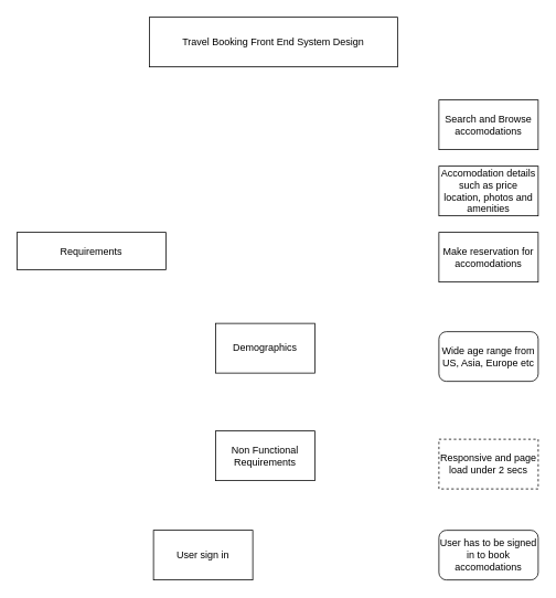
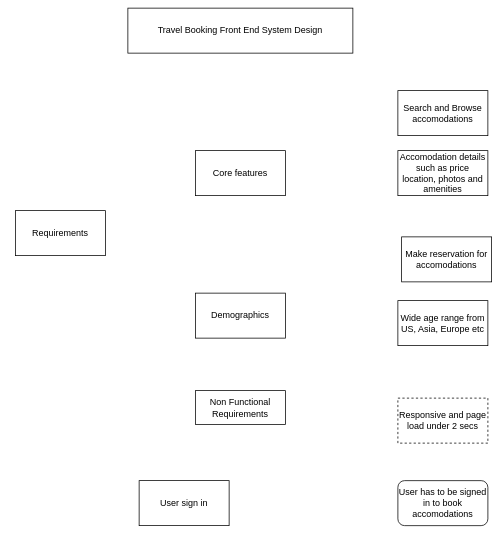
  <mxCell id="0" />
  <mxCell id="1" parent="0" />
- <mxCell id="2" value="Travel Booking Front End System Design" style="rounded=0;whiteSpace=wrap;html=1;" vertex="1" parent="1"><mxGeometry x="180" y="20" width="300" height="60" as="geometry" /></mxCell>
- <mxCell id="3" value="Requirements" style="rounded=0;whiteSpace=wrap;html=1;" vertex="1" parent="1"><mxGeometry x="20" y="280" width="180" height="45" as="geometry" /></mxCell>
+ <mxCell id="2" value="Travel Booking Front End System Design" style="rounded=0;whiteSpace=wrap;html=1;" vertex="1" parent="1"><mxGeometry x="170" y="10" width="300" height="60" as="geometry" /></mxCell>
+ <mxCell id="3" value="Requirements" style="rounded=0;whiteSpace=wrap;html=1;" vertex="1" parent="1"><mxGeometry x="20" y="280" width="120" height="60" as="geometry" /></mxCell>
+ <mxCell id="4" value="Core features" style="rounded=0;whiteSpace=wrap;html=1;" vertex="1" parent="1"><mxGeometry x="260" y="200" width="120" height="60" as="geometry" /></mxCell>
  <mxCell id="5" value="Search and Browse accomodations" style="rounded=0;whiteSpace=wrap;html=1;" vertex="1" parent="1"><mxGeometry x="530" y="120" width="120" height="60" as="geometry" /></mxCell>
  <mxCell id="6" value="Accomodation details such as price location, photos and amenities" style="rounded=0;whiteSpace=wrap;html=1;" vertex="1" parent="1"><mxGeometry x="530" y="200" width="120" height="60" as="geometry" /></mxCell>
- <mxCell id="7" value="Make reservation for accomodations" style="rounded=0;whiteSpace=wrap;html=1;" vertex="1" parent="1"><mxGeometry x="530" y="280" width="120" height="60" as="geometry" /></mxCell>
+ <mxCell id="7" value="Make reservation for accomodations" style="rounded=0;whiteSpace=wrap;html=1;" vertex="1" parent="1"><mxGeometry x="535" y="315" width="120" height="60" as="geometry" /></mxCell>
  <mxCell id="8" value="Demographics" style="rounded=0;whiteSpace=wrap;html=1;" vertex="1" parent="1"><mxGeometry x="260" y="390" width="120" height="60" as="geometry" /></mxCell>
- <mxCell id="9" value="Wide age range from US, Asia, Europe etc" style="whiteSpace=wrap;html=1;rounded=1;" vertex="1" parent="1"><mxGeometry x="530" y="400" width="120" height="60" as="geometry" /></mxCell>
- <mxCell id="10" value="Non Functional Requirements" style="rounded=0;whiteSpace=wrap;html=1;" vertex="1" parent="1"><mxGeometry x="260" y="520" width="120" height="60" as="geometry" /></mxCell>
+ <mxCell id="9" value="Wide age range from US, Asia, Europe etc" style="rounded=0;whiteSpace=wrap;html=1;" vertex="1" parent="1"><mxGeometry x="530" y="400" width="120" height="60" as="geometry" /></mxCell>
+ <mxCell id="10" value="Non Functional Requirements" style="rounded=0;whiteSpace=wrap;html=1;" vertex="1" parent="1"><mxGeometry x="260" y="520" width="120" height="45" as="geometry" /></mxCell>
  <mxCell id="11" value="Responsive and page load under 2 secs" style="rounded=0;whiteSpace=wrap;html=1;dashed=1;" vertex="1" parent="1"><mxGeometry x="530" y="530" width="120" height="60" as="geometry" /></mxCell>
  <mxCell id="12" value="User sign in" style="rounded=0;whiteSpace=wrap;html=1;" vertex="1" parent="1"><mxGeometry x="185" y="640" width="120" height="60" as="geometry" /></mxCell>
  <mxCell id="13" value="User has to be signed in to book accomodations" style="whiteSpace=wrap;html=1;rounded=1;" vertex="1" parent="1"><mxGeometry x="530" y="640" width="120" height="60" as="geometry" /></mxCell>
